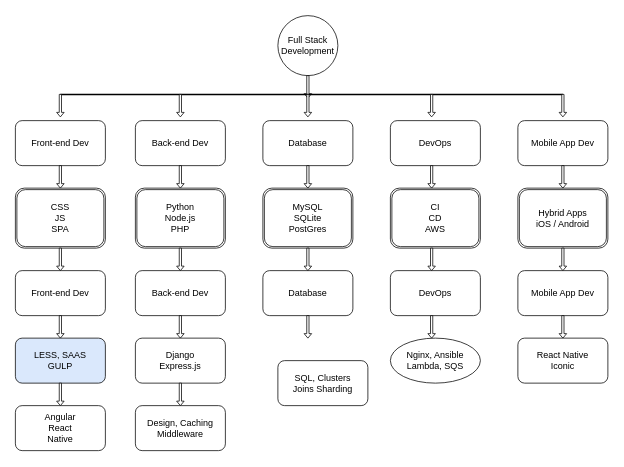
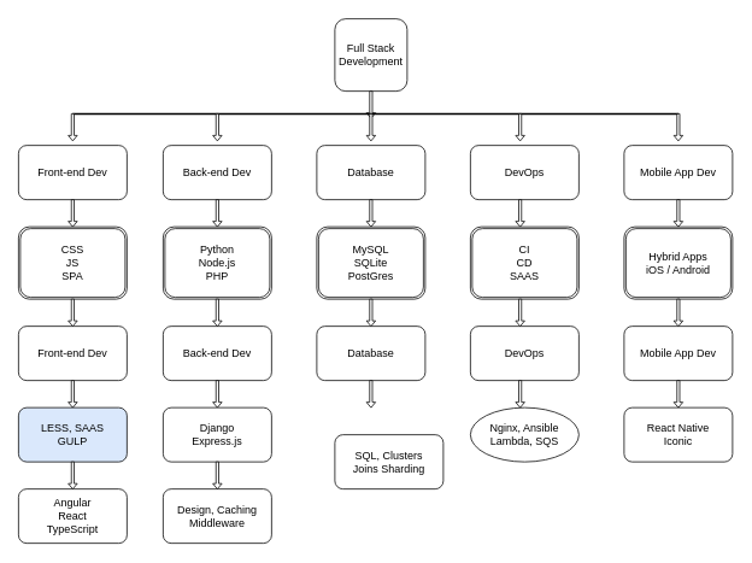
  <mxCell id="0" />
  <mxCell id="1" parent="0" />
- <mxCell id="2" value="Full Stack&lt;br&gt;Development" style="ellipse;whiteSpace=wrap;html=1;aspect=fixed;" vertex="1" parent="1"><mxGeometry x="370" y="20" width="80" height="80" as="geometry" /></mxCell>
+ <mxCell id="2" value="Full Stack&lt;br&gt;Development" style="whiteSpace=wrap;html=1;aspect=fixed;rounded=1;" vertex="1" parent="1"><mxGeometry x="370" y="20" width="80" height="80" as="geometry" /></mxCell>
  <mxCell id="3" value="" style="shape=singleArrow;direction=south;whiteSpace=wrap;html=1;" vertex="1" parent="1"><mxGeometry x="405" y="100" width="10" height="30" as="geometry" /></mxCell>
  <mxCell id="4" value="Database" style="rounded=1;whiteSpace=wrap;html=1;" vertex="1" parent="1"><mxGeometry x="350" y="160" width="120" height="60" as="geometry" /></mxCell>
  <mxCell id="5" value="Front-end Dev" style="rounded=1;whiteSpace=wrap;html=1;" vertex="1" parent="1"><mxGeometry x="20" y="160" width="120" height="60" as="geometry" /></mxCell>
  <mxCell id="6" value="DevOps" style="rounded=1;whiteSpace=wrap;html=1;" vertex="1" parent="1"><mxGeometry x="520" y="160" width="120" height="60" as="geometry" /></mxCell>
  <mxCell id="7" value="&lt;span&gt;Back-end Dev&lt;/span&gt;" style="rounded=1;whiteSpace=wrap;html=1;" vertex="1" parent="1"><mxGeometry x="180" y="160" width="120" height="60" as="geometry" /></mxCell>
  <mxCell id="8" value="Mobile App Dev" style="rounded=1;whiteSpace=wrap;html=1;" vertex="1" parent="1"><mxGeometry x="690" y="160" width="120" height="60" as="geometry" /></mxCell>
  <mxCell id="9" value="" style="line;strokeWidth=2;html=1;" vertex="1" parent="1"><mxGeometry x="80" y="120" width="670" height="10" as="geometry" /></mxCell>
  <mxCell id="10" value="" style="shape=singleArrow;direction=south;whiteSpace=wrap;html=1;" vertex="1" parent="1"><mxGeometry x="75" y="125" width="10" height="30" as="geometry" /></mxCell>
  <mxCell id="11" value="" style="shape=singleArrow;direction=south;whiteSpace=wrap;html=1;" vertex="1" parent="1"><mxGeometry x="235" y="125" width="10" height="30" as="geometry" /></mxCell>
  <mxCell id="12" value="" style="shape=singleArrow;direction=south;whiteSpace=wrap;html=1;" vertex="1" parent="1"><mxGeometry x="745" y="125" width="10" height="30" as="geometry" /></mxCell>
  <mxCell id="13" value="" style="shape=singleArrow;direction=south;whiteSpace=wrap;html=1;" vertex="1" parent="1"><mxGeometry x="570" y="125" width="10" height="30" as="geometry" /></mxCell>
  <mxCell id="14" value="" style="shape=singleArrow;direction=south;whiteSpace=wrap;html=1;" vertex="1" parent="1"><mxGeometry x="405" y="125" width="10" height="30" as="geometry" /></mxCell>
  <mxCell id="15" value="" style="shape=singleArrow;direction=south;whiteSpace=wrap;html=1;" vertex="1" parent="1"><mxGeometry x="75" y="220" width="10" height="30" as="geometry" /></mxCell>
  <mxCell id="16" value="" style="shape=singleArrow;direction=south;whiteSpace=wrap;html=1;" vertex="1" parent="1"><mxGeometry x="235" y="220" width="10" height="30" as="geometry" /></mxCell>
  <mxCell id="17" value="" style="shape=singleArrow;direction=south;whiteSpace=wrap;html=1;" vertex="1" parent="1"><mxGeometry x="405" y="220" width="10" height="30" as="geometry" /></mxCell>
  <mxCell id="18" value="" style="shape=singleArrow;direction=south;whiteSpace=wrap;html=1;" vertex="1" parent="1"><mxGeometry x="570" y="220" width="10" height="30" as="geometry" /></mxCell>
  <mxCell id="19" value="" style="shape=singleArrow;direction=south;whiteSpace=wrap;html=1;" vertex="1" parent="1"><mxGeometry x="745" y="220" width="10" height="30" as="geometry" /></mxCell>
  <mxCell id="20" value="MySQL&lt;br&gt;SQLite&lt;br&gt;PostGres" style="shape=ext;double=1;rounded=1;whiteSpace=wrap;html=1;" vertex="1" parent="1"><mxGeometry x="350" y="250" width="120" height="80" as="geometry" /></mxCell>
  <mxCell id="21" value="Hybrid Apps&lt;br&gt;iOS / Android" style="shape=ext;double=1;rounded=1;whiteSpace=wrap;html=1;" vertex="1" parent="1"><mxGeometry x="690" y="250" width="120" height="80" as="geometry" /></mxCell>
- <mxCell id="22" value="CI&lt;br&gt;CD&lt;br&gt;AWS" style="shape=ext;double=1;rounded=1;whiteSpace=wrap;html=1;" vertex="1" parent="1"><mxGeometry x="520" y="250" width="120" height="80" as="geometry" /></mxCell>
+ <mxCell id="22" value="CI&lt;br&gt;CD&lt;br&gt;SAAS" style="shape=ext;double=1;rounded=1;whiteSpace=wrap;html=1;" vertex="1" parent="1"><mxGeometry x="520" y="250" width="120" height="80" as="geometry" /></mxCell>
  <mxCell id="23" value="Python&lt;br&gt;Node.js&lt;br&gt;PHP" style="shape=ext;double=1;rounded=1;whiteSpace=wrap;html=1;" vertex="1" parent="1"><mxGeometry x="180" y="250" width="120" height="80" as="geometry" /></mxCell>
  <mxCell id="24" value="CSS&lt;br&gt;JS&lt;br&gt;SPA" style="shape=ext;double=1;rounded=1;whiteSpace=wrap;html=1;" vertex="1" parent="1"><mxGeometry x="20" y="250" width="120" height="80" as="geometry" /></mxCell>
  <mxCell id="25" value="" style="shape=singleArrow;direction=south;whiteSpace=wrap;html=1;" vertex="1" parent="1"><mxGeometry x="75" y="330" width="10" height="30" as="geometry" /></mxCell>
  <mxCell id="26" value="" style="shape=singleArrow;direction=south;whiteSpace=wrap;html=1;" vertex="1" parent="1"><mxGeometry x="235" y="330" width="10" height="30" as="geometry" /></mxCell>
  <mxCell id="27" value="" style="shape=singleArrow;direction=south;whiteSpace=wrap;html=1;" vertex="1" parent="1"><mxGeometry x="570" y="330" width="10" height="30" as="geometry" /></mxCell>
  <mxCell id="28" value="" style="shape=singleArrow;direction=south;whiteSpace=wrap;html=1;" vertex="1" parent="1"><mxGeometry x="745" y="330" width="10" height="30" as="geometry" /></mxCell>
  <mxCell id="29" value="" style="shape=singleArrow;direction=south;whiteSpace=wrap;html=1;" vertex="1" parent="1"><mxGeometry x="405" y="330" width="10" height="30" as="geometry" /></mxCell>
  <mxCell id="30" value="&lt;span&gt;Database&lt;/span&gt;" style="rounded=1;whiteSpace=wrap;html=1;" vertex="1" parent="1"><mxGeometry x="350" y="360" width="120" height="60" as="geometry" /></mxCell>
  <mxCell id="31" value="&lt;span&gt;Mobile App Dev&lt;/span&gt;" style="rounded=1;whiteSpace=wrap;html=1;" vertex="1" parent="1"><mxGeometry x="690" y="360" width="120" height="60" as="geometry" /></mxCell>
  <mxCell id="32" value="&lt;span&gt;DevOps&lt;/span&gt;" style="rounded=1;whiteSpace=wrap;html=1;" vertex="1" parent="1"><mxGeometry x="520" y="360" width="120" height="60" as="geometry" /></mxCell>
  <mxCell id="33" value="&lt;span&gt;Back-end Dev&lt;/span&gt;" style="rounded=1;whiteSpace=wrap;html=1;" vertex="1" parent="1"><mxGeometry x="180" y="360" width="120" height="60" as="geometry" /></mxCell>
  <mxCell id="34" value="&lt;span&gt;Front-end Dev&lt;/span&gt;" style="rounded=1;whiteSpace=wrap;html=1;" vertex="1" parent="1"><mxGeometry x="20" y="360" width="120" height="60" as="geometry" /></mxCell>
  <mxCell id="35" value="" style="shape=singleArrow;direction=south;whiteSpace=wrap;html=1;" vertex="1" parent="1"><mxGeometry x="75" y="420" width="10" height="30" as="geometry" /></mxCell>
  <mxCell id="36" value="" style="shape=singleArrow;direction=south;whiteSpace=wrap;html=1;" vertex="1" parent="1"><mxGeometry x="235" y="420" width="10" height="30" as="geometry" /></mxCell>
  <mxCell id="37" value="" style="shape=singleArrow;direction=south;whiteSpace=wrap;html=1;" vertex="1" parent="1"><mxGeometry x="405" y="420" width="10" height="30" as="geometry" /></mxCell>
  <mxCell id="38" value="" style="shape=singleArrow;direction=south;whiteSpace=wrap;html=1;" vertex="1" parent="1"><mxGeometry x="570" y="420" width="10" height="30" as="geometry" /></mxCell>
  <mxCell id="39" value="" style="shape=singleArrow;direction=south;whiteSpace=wrap;html=1;" vertex="1" parent="1"><mxGeometry x="745" y="420" width="10" height="30" as="geometry" /></mxCell>
  <mxCell id="40" value="React Native&lt;br&gt;Iconic" style="rounded=1;whiteSpace=wrap;html=1;" vertex="1" parent="1"><mxGeometry x="690" y="450" width="120" height="60" as="geometry" /></mxCell>
  <mxCell id="41" value="Nginx, Ansible&lt;br&gt;Lambda, SQS" style="ellipse;whiteSpace=wrap;html=1;" vertex="1" parent="1"><mxGeometry x="520" y="450" width="120" height="60" as="geometry" /></mxCell>
  <mxCell id="42" value="SQL, Clusters&lt;br&gt;Joins Sharding" style="rounded=1;whiteSpace=wrap;html=1;" vertex="1" parent="1"><mxGeometry x="370" y="480" width="120" height="60" as="geometry" /></mxCell>
  <mxCell id="43" value="Django&lt;br&gt;Express.js" style="rounded=1;whiteSpace=wrap;html=1;" vertex="1" parent="1"><mxGeometry x="180" y="450" width="120" height="60" as="geometry" /></mxCell>
  <mxCell id="44" value="LESS, SAAS&lt;br&gt;GULP" style="rounded=1;whiteSpace=wrap;html=1;fillColor=#dae8fc;" vertex="1" parent="1"><mxGeometry x="20" y="450" width="120" height="60" as="geometry" /></mxCell>
  <mxCell id="45" value="" style="shape=singleArrow;direction=south;whiteSpace=wrap;html=1;" vertex="1" parent="1"><mxGeometry x="75" y="510" width="10" height="30" as="geometry" /></mxCell>
  <mxCell id="46" value="" style="shape=singleArrow;direction=south;whiteSpace=wrap;html=1;" vertex="1" parent="1"><mxGeometry x="235" y="510" width="10" height="30" as="geometry" /></mxCell>
  <mxCell id="47" value="Design, Caching&lt;br&gt;Middleware" style="rounded=1;whiteSpace=wrap;html=1;" vertex="1" parent="1"><mxGeometry x="180" y="540" width="120" height="60" as="geometry" /></mxCell>
- <mxCell id="48" value="Angular&lt;br&gt;React&lt;br&gt;Native" style="rounded=1;whiteSpace=wrap;html=1;" vertex="1" parent="1"><mxGeometry x="20" y="540" width="120" height="60" as="geometry" /></mxCell>
+ <mxCell id="48" value="Angular&lt;br&gt;React&lt;br&gt;TypeScript" style="rounded=1;whiteSpace=wrap;html=1;" vertex="1" parent="1"><mxGeometry x="20" y="540" width="120" height="60" as="geometry" /></mxCell>
